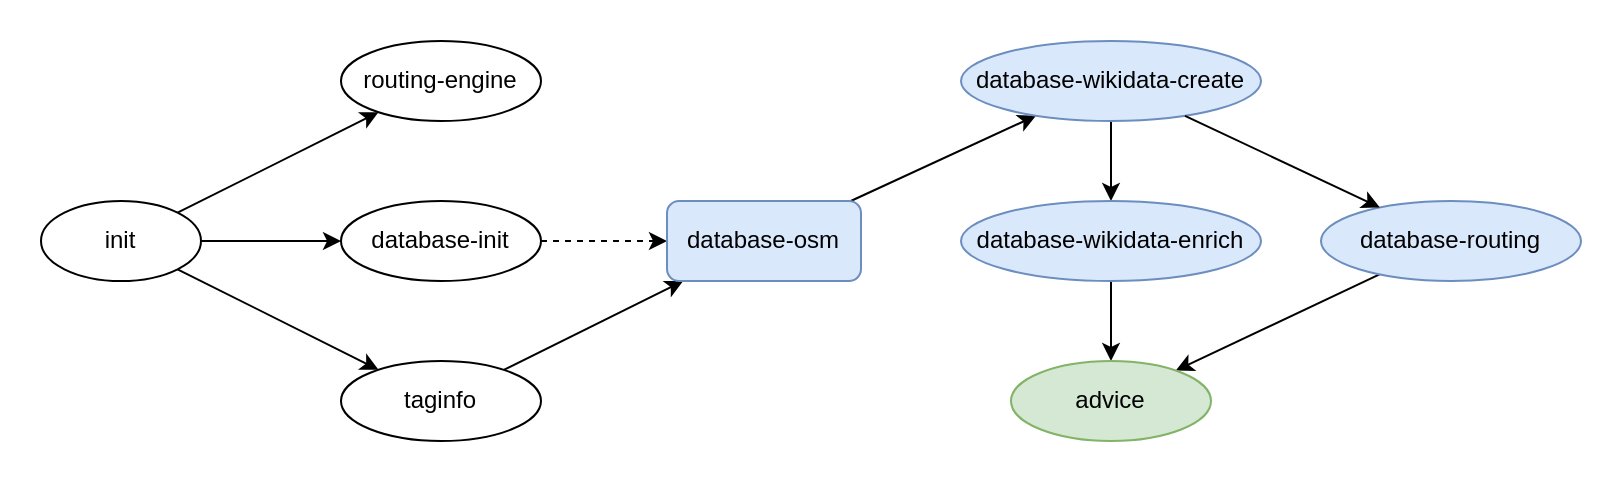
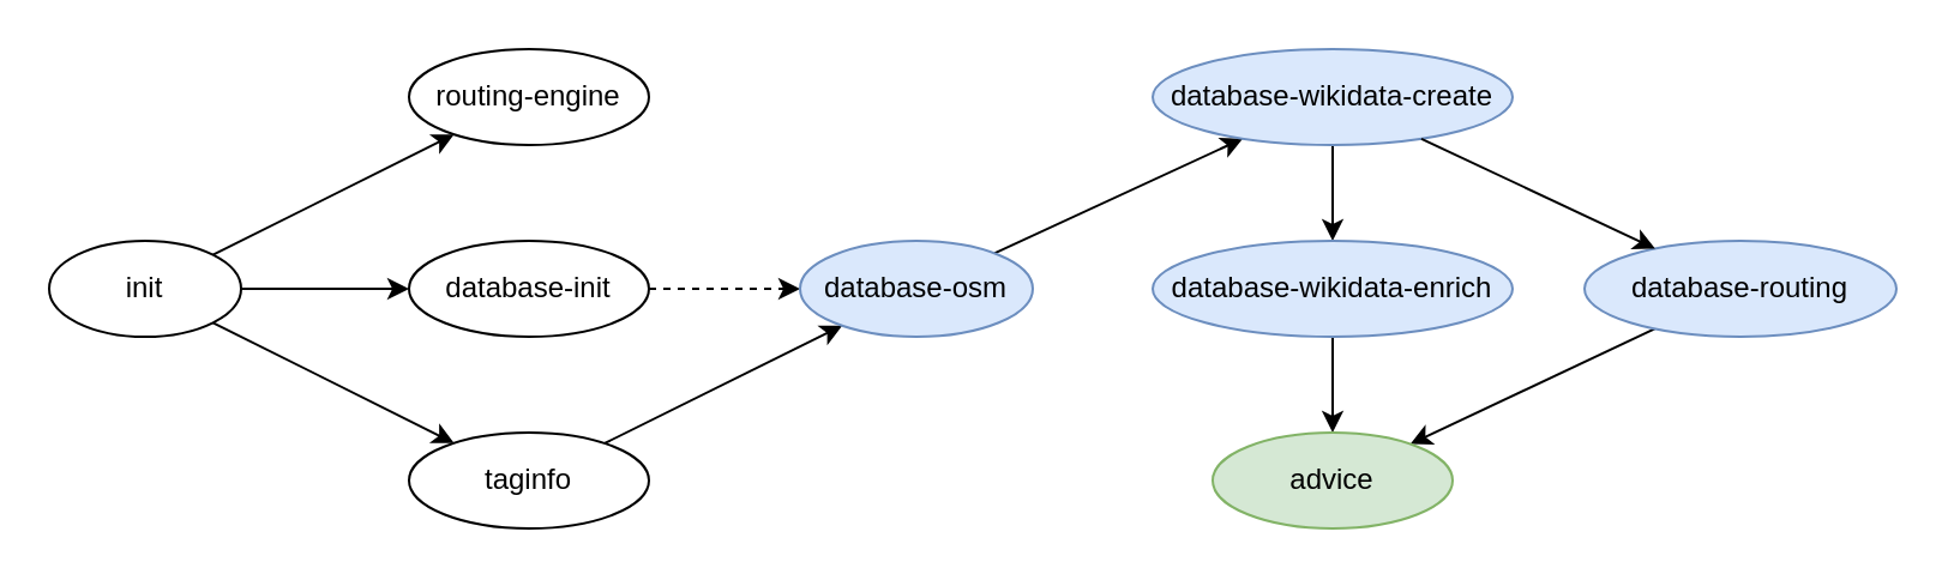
  <mxCell id="0" />
  <mxCell id="1" parent="0" />
  <mxCell id="2" style="rounded=0;orthogonalLoop=1;jettySize=auto;html=1;" parent="1" source="5" target="6" edge="1"><mxGeometry relative="1" as="geometry" /></mxCell>
  <mxCell id="3" style="rounded=0;orthogonalLoop=1;jettySize=auto;html=1;" parent="1" source="5" target="10" edge="1"><mxGeometry relative="1" as="geometry" /></mxCell>
  <mxCell id="4" style="rounded=0;orthogonalLoop=1;jettySize=auto;html=1;" parent="1" source="5" target="8" edge="1"><mxGeometry relative="1" as="geometry" /></mxCell>
  <mxCell id="5" value="init" style="ellipse;whiteSpace=wrap;html=1;" parent="1" vertex="1"><mxGeometry x="20" y="100" width="80" height="40" as="geometry" /></mxCell>
  <mxCell id="6" value="routing-engine" style="ellipse;whiteSpace=wrap;html=1;" parent="1" vertex="1"><mxGeometry x="170" y="20" width="100" height="40" as="geometry" /></mxCell>
  <mxCell id="7" style="rounded=0;orthogonalLoop=1;jettySize=auto;html=1;dashed=1;" parent="1" source="8" target="12" edge="1"><mxGeometry relative="1" as="geometry" /></mxCell>
  <mxCell id="8" value="database-init" style="ellipse;whiteSpace=wrap;html=1;" parent="1" vertex="1"><mxGeometry x="170" y="100" width="100" height="40" as="geometry" /></mxCell>
  <mxCell id="9" style="rounded=0;orthogonalLoop=1;jettySize=auto;html=1;" parent="1" source="10" target="12" edge="1"><mxGeometry relative="1" as="geometry" /></mxCell>
  <mxCell id="10" value="taginfo" style="ellipse;whiteSpace=wrap;html=1;" parent="1" vertex="1"><mxGeometry x="170" y="180" width="100" height="40" as="geometry" /></mxCell>
  <mxCell id="11" style="rounded=0;orthogonalLoop=1;jettySize=auto;html=1;" parent="1" source="12" target="14" edge="1"><mxGeometry relative="1" as="geometry" /></mxCell>
- <mxCell id="12" value="database-osm" style="whiteSpace=wrap;html=1;fillColor=#dae8fc;strokeColor=#6c8ebf;rounded=1;" parent="1" vertex="1"><mxGeometry x="333" y="100" width="97" height="40" as="geometry" /></mxCell>
+ <mxCell id="12" value="database-osm" style="ellipse;whiteSpace=wrap;html=1;fillColor=#dae8fc;strokeColor=#6c8ebf;" parent="1" vertex="1"><mxGeometry x="333" y="100" width="97" height="40" as="geometry" /></mxCell>
  <mxCell id="13" style="rounded=0;orthogonalLoop=1;jettySize=auto;html=1;" parent="1" source="14" target="16" edge="1"><mxGeometry relative="1" as="geometry" /></mxCell>
  <mxCell id="14" value="database-wikidata-create" style="ellipse;whiteSpace=wrap;html=1;fillColor=#dae8fc;strokeColor=#6c8ebf;" parent="1" vertex="1"><mxGeometry x="480" y="20" width="150" height="40" as="geometry" /></mxCell>
  <mxCell id="15" style="rounded=0;orthogonalLoop=1;jettySize=auto;html=1;" parent="1" source="16" target="20" edge="1"><mxGeometry relative="1" as="geometry" /></mxCell>
  <mxCell id="16" value="database-wikidata-enrich" style="ellipse;whiteSpace=wrap;html=1;fillColor=#dae8fc;strokeColor=#6c8ebf;" parent="1" vertex="1"><mxGeometry x="480" y="100" width="150" height="40" as="geometry" /></mxCell>
  <mxCell id="17" style="rounded=0;orthogonalLoop=1;jettySize=auto;html=1;" parent="1" source="18" target="20" edge="1"><mxGeometry relative="1" as="geometry" /></mxCell>
  <mxCell id="18" value="database-routing" style="ellipse;whiteSpace=wrap;html=1;fillColor=#dae8fc;strokeColor=#6c8ebf;" parent="1" vertex="1"><mxGeometry x="660" y="100" width="130" height="40" as="geometry" /></mxCell>
  <mxCell id="19" style="rounded=0;orthogonalLoop=1;jettySize=auto;html=1;" parent="1" source="14" target="18" edge="1"><mxGeometry relative="1" as="geometry"><mxPoint x="565" y="70" as="sourcePoint" /><mxPoint x="565" y="110" as="targetPoint" /></mxGeometry></mxCell>
  <mxCell id="20" value="advice" style="ellipse;whiteSpace=wrap;html=1;fillColor=#d5e8d4;strokeColor=#82b366;" parent="1" vertex="1"><mxGeometry x="505" y="180" width="100" height="40" as="geometry" /></mxCell>
